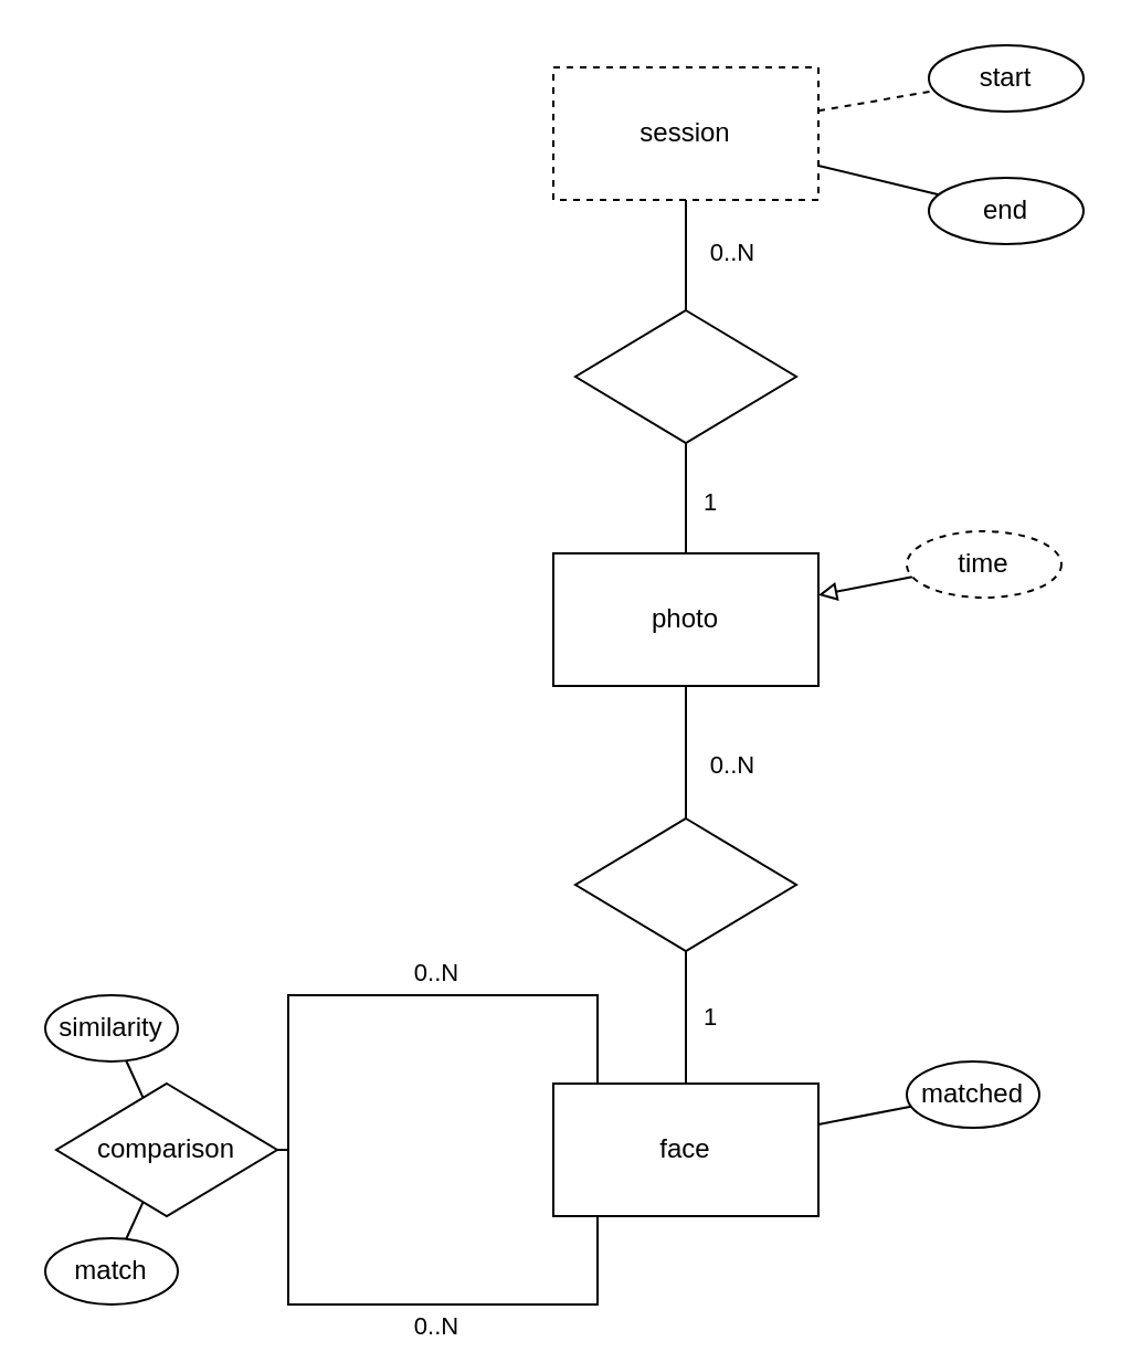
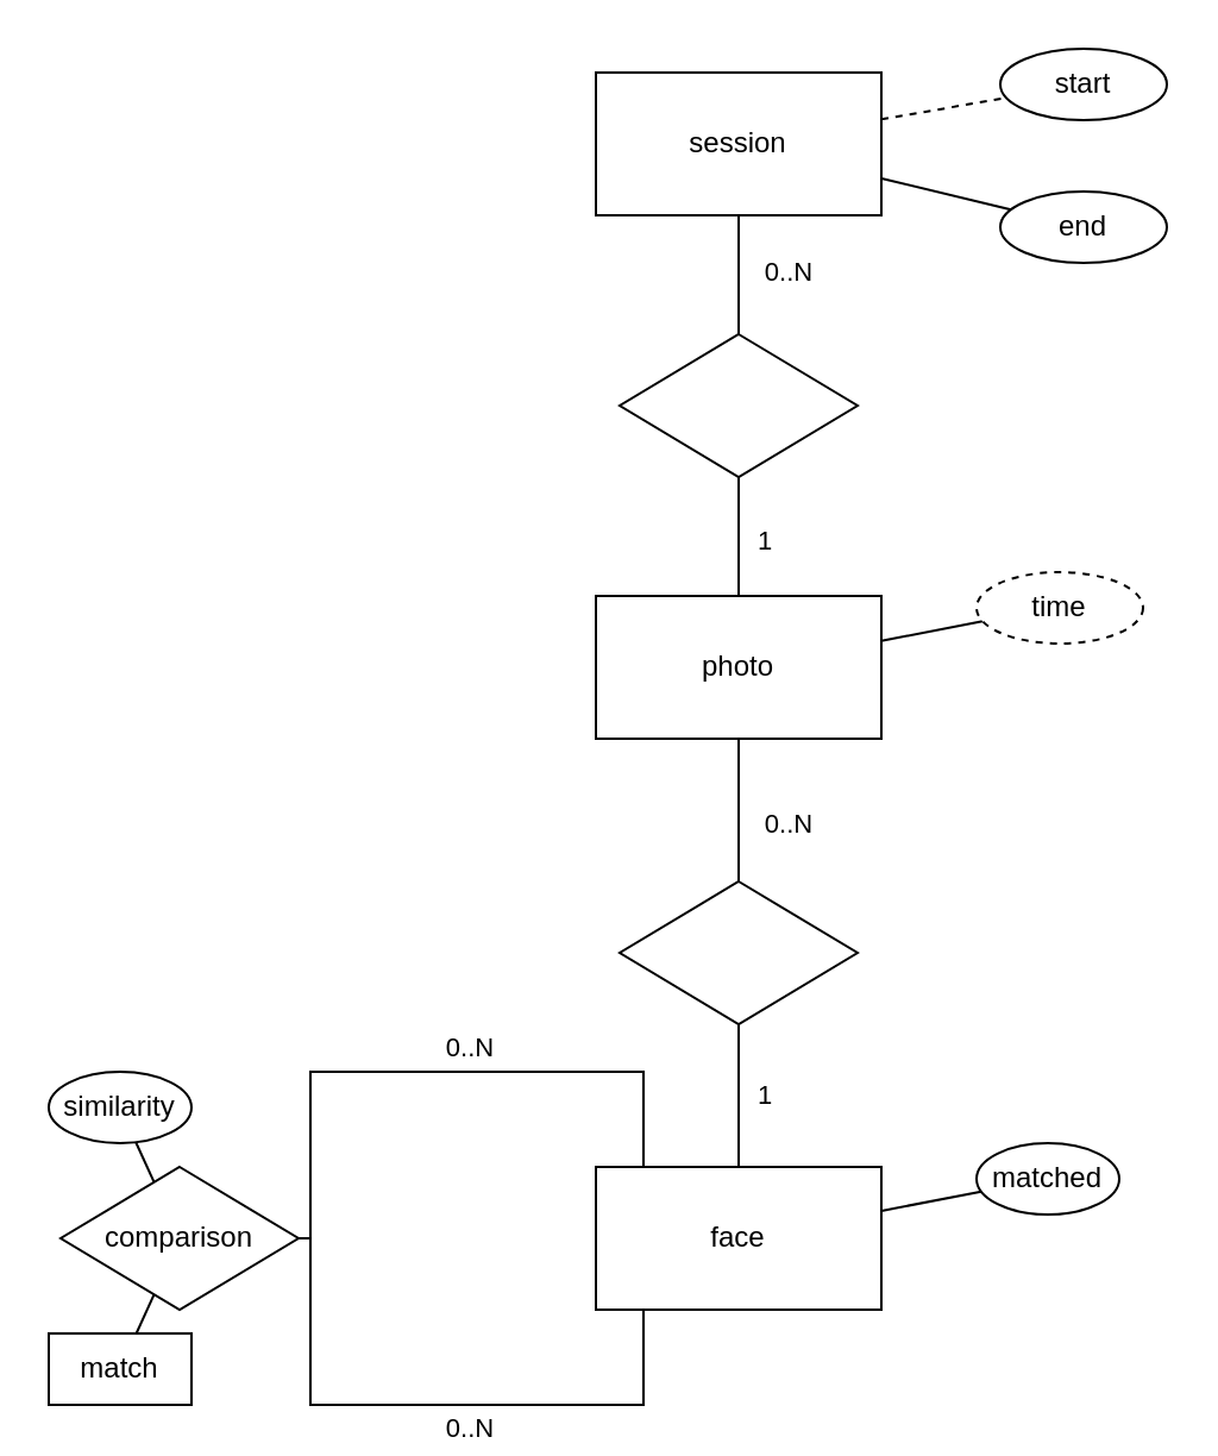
  <mxCell id="0" />
  <mxCell id="1" parent="0" />
  <mxCell id="2" style="edgeStyle=none;rounded=0;orthogonalLoop=1;jettySize=auto;html=1;endArrow=none;endFill=0;dashed=1;" edge="1" parent="1" source="4" target="28"><mxGeometry relative="1" as="geometry"><mxPoint x="500" y="60" as="targetPoint" /></mxGeometry></mxCell>
  <mxCell id="3" style="edgeStyle=none;rounded=0;orthogonalLoop=1;jettySize=auto;html=1;endArrow=none;endFill=0;" edge="1" parent="1" source="4" target="29"><mxGeometry relative="1" as="geometry" /></mxCell>
- <mxCell id="4" value="session" style="rounded=0;whiteSpace=wrap;html=1;dashed=1;" vertex="1" parent="1"><mxGeometry x="250" y="30" width="120" height="60" as="geometry" /></mxCell>
+ <mxCell id="4" value="session" style="rounded=0;whiteSpace=wrap;html=1;" vertex="1" parent="1"><mxGeometry x="250" y="30" width="120" height="60" as="geometry" /></mxCell>
  <mxCell id="5" value="" style="edgeStyle=orthogonalEdgeStyle;rounded=0;orthogonalLoop=1;jettySize=auto;html=1;endArrow=none;endFill=0;" edge="1" parent="1" source="7" target="21"><mxGeometry relative="1" as="geometry"><mxPoint x="310" y="170" as="targetPoint" /></mxGeometry></mxCell>
  <mxCell id="6" value="1" style="edgeLabel;html=1;align=center;verticalAlign=middle;resizable=0;points=[];" vertex="1" connectable="0" parent="5"><mxGeometry x="0.34" relative="1" as="geometry"><mxPoint x="10" y="10.4" as="offset" /></mxGeometry></mxCell>
  <mxCell id="7" value="photo" style="rounded=0;whiteSpace=wrap;html=1;" vertex="1" parent="1"><mxGeometry x="250" y="250" width="120" height="60" as="geometry" /></mxCell>
- <mxCell id="8" style="rounded=0;orthogonalLoop=1;jettySize=auto;html=1;endArrow=block;endFill=0;" edge="1" parent="1" source="9" target="7"><mxGeometry relative="1" as="geometry" /></mxCell>
+ <mxCell id="8" style="rounded=0;orthogonalLoop=1;jettySize=auto;html=1;endArrow=none;endFill=0;" edge="1" parent="1" source="9" target="7"><mxGeometry relative="1" as="geometry" /></mxCell>
  <mxCell id="9" value="time" style="ellipse;whiteSpace=wrap;html=1;dashed=1;" vertex="1" parent="1"><mxGeometry x="410" y="240" width="70" height="30" as="geometry" /></mxCell>
  <mxCell id="10" style="rounded=0;orthogonalLoop=1;jettySize=auto;html=1;endArrow=none;endFill=0;" edge="1" parent="1" source="13" target="22"><mxGeometry relative="1" as="geometry"><mxPoint x="470" y="520" as="targetPoint" /></mxGeometry></mxCell>
  <mxCell id="11" style="edgeStyle=orthogonalEdgeStyle;rounded=0;orthogonalLoop=1;jettySize=auto;html=1;endArrow=none;endFill=0;" edge="1" parent="1" source="13" target="25"><mxGeometry relative="1" as="geometry"><Array as="points"><mxPoint x="270" y="590" /><mxPoint x="130" y="590" /></Array></mxGeometry></mxCell>
  <mxCell id="12" value="0..N" style="edgeLabel;html=1;align=center;verticalAlign=middle;resizable=0;points=[];" vertex="1" connectable="0" parent="11"><mxGeometry x="-0.273" y="1" relative="1" as="geometry"><mxPoint x="-20.07" y="8.97" as="offset" /></mxGeometry></mxCell>
  <mxCell id="13" value="face" style="rounded=0;whiteSpace=wrap;html=1;" vertex="1" parent="1"><mxGeometry x="250" y="490" width="120" height="60" as="geometry" /></mxCell>
  <mxCell id="14" style="edgeStyle=orthogonalEdgeStyle;rounded=0;orthogonalLoop=1;jettySize=auto;html=1;endArrow=none;endFill=0;" edge="1" parent="1" source="18" target="7"><mxGeometry relative="1" as="geometry" /></mxCell>
  <mxCell id="15" value="0..N" style="edgeLabel;html=1;align=center;verticalAlign=middle;resizable=0;points=[];" vertex="1" connectable="0" parent="14"><mxGeometry x="-0.182" relative="1" as="geometry"><mxPoint x="20" as="offset" /></mxGeometry></mxCell>
  <mxCell id="16" style="edgeStyle=orthogonalEdgeStyle;rounded=0;orthogonalLoop=1;jettySize=auto;html=1;endArrow=none;endFill=0;" edge="1" parent="1" source="18" target="13"><mxGeometry relative="1" as="geometry" /></mxCell>
  <mxCell id="17" value="1" style="edgeLabel;html=1;align=center;verticalAlign=middle;resizable=0;points=[];" vertex="1" connectable="0" parent="16"><mxGeometry x="0.278" relative="1" as="geometry"><mxPoint x="10" y="-8.57" as="offset" /></mxGeometry></mxCell>
  <mxCell id="18" value="" style="rhombus;whiteSpace=wrap;html=1;" vertex="1" parent="1"><mxGeometry x="260" y="370" width="100" height="60" as="geometry" /></mxCell>
  <mxCell id="19" style="edgeStyle=orthogonalEdgeStyle;rounded=0;orthogonalLoop=1;jettySize=auto;html=1;endArrow=none;endFill=0;" edge="1" parent="1" source="21" target="4"><mxGeometry relative="1" as="geometry" /></mxCell>
  <mxCell id="20" value="0..N" style="edgeLabel;html=1;align=center;verticalAlign=middle;resizable=0;points=[];" vertex="1" connectable="0" parent="19"><mxGeometry x="0.295" relative="1" as="geometry"><mxPoint x="20" y="5.81" as="offset" /></mxGeometry></mxCell>
  <mxCell id="21" value="" style="rhombus;whiteSpace=wrap;html=1;" vertex="1" parent="1"><mxGeometry x="260" y="140" width="100" height="60" as="geometry" /></mxCell>
  <mxCell id="22" value="matched" style="ellipse;whiteSpace=wrap;html=1;" vertex="1" parent="1"><mxGeometry x="410" y="480" width="60" height="30" as="geometry" /></mxCell>
  <mxCell id="23" style="edgeStyle=orthogonalEdgeStyle;rounded=0;orthogonalLoop=1;jettySize=auto;html=1;endArrow=none;endFill=0;" edge="1" parent="1" source="25" target="13"><mxGeometry relative="1" as="geometry"><Array as="points"><mxPoint x="130" y="450" /><mxPoint x="270" y="450" /></Array></mxGeometry></mxCell>
  <mxCell id="24" value="0..N" style="edgeLabel;html=1;align=center;verticalAlign=middle;resizable=0;points=[];" vertex="1" connectable="0" parent="23"><mxGeometry x="0.241" relative="1" as="geometry"><mxPoint x="-16.6" y="-10.03" as="offset" /></mxGeometry></mxCell>
  <mxCell id="25" value="comparison" style="rhombus;whiteSpace=wrap;html=1;" vertex="1" parent="1"><mxGeometry x="25" y="490" width="100" height="60" as="geometry" /></mxCell>
  <mxCell id="26" style="rounded=0;orthogonalLoop=1;jettySize=auto;html=1;endArrow=none;endFill=0;" edge="1" parent="1" source="27" target="25"><mxGeometry relative="1" as="geometry" /></mxCell>
  <mxCell id="27" value="similarity" style="ellipse;whiteSpace=wrap;html=1;" vertex="1" parent="1"><mxGeometry x="20" y="450" width="60" height="30" as="geometry" /></mxCell>
  <mxCell id="28" value="start" style="ellipse;whiteSpace=wrap;html=1;" vertex="1" parent="1"><mxGeometry x="420" y="20" width="70" height="30" as="geometry" /></mxCell>
  <mxCell id="29" value="end" style="ellipse;whiteSpace=wrap;html=1;" vertex="1" parent="1"><mxGeometry x="420" y="80" width="70" height="30" as="geometry" /></mxCell>
  <mxCell id="30" style="edgeStyle=none;rounded=0;orthogonalLoop=1;jettySize=auto;html=1;endArrow=none;endFill=0;" edge="1" parent="1" source="31" target="25"><mxGeometry relative="1" as="geometry" /></mxCell>
- <mxCell id="31" value="match" style="ellipse;whiteSpace=wrap;html=1;" vertex="1" parent="1"><mxGeometry x="20" y="560" width="60" height="30" as="geometry" /></mxCell>
+ <mxCell id="31" value="match" style="whiteSpace=wrap;html=1;rounded=0;" vertex="1" parent="1"><mxGeometry x="20" y="560" width="60" height="30" as="geometry" /></mxCell>
